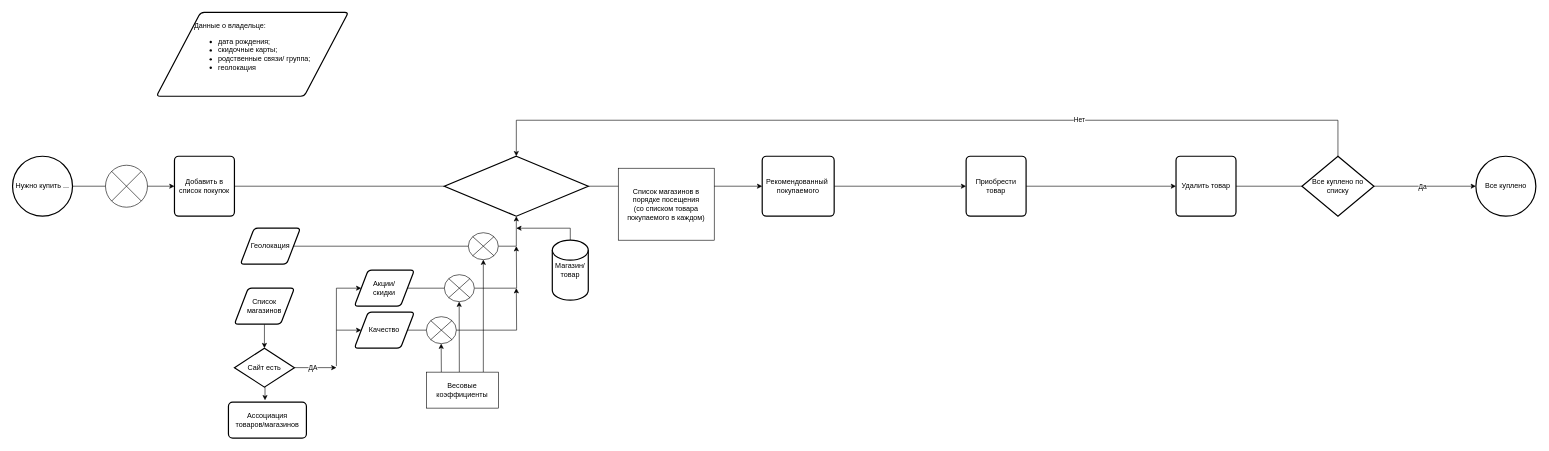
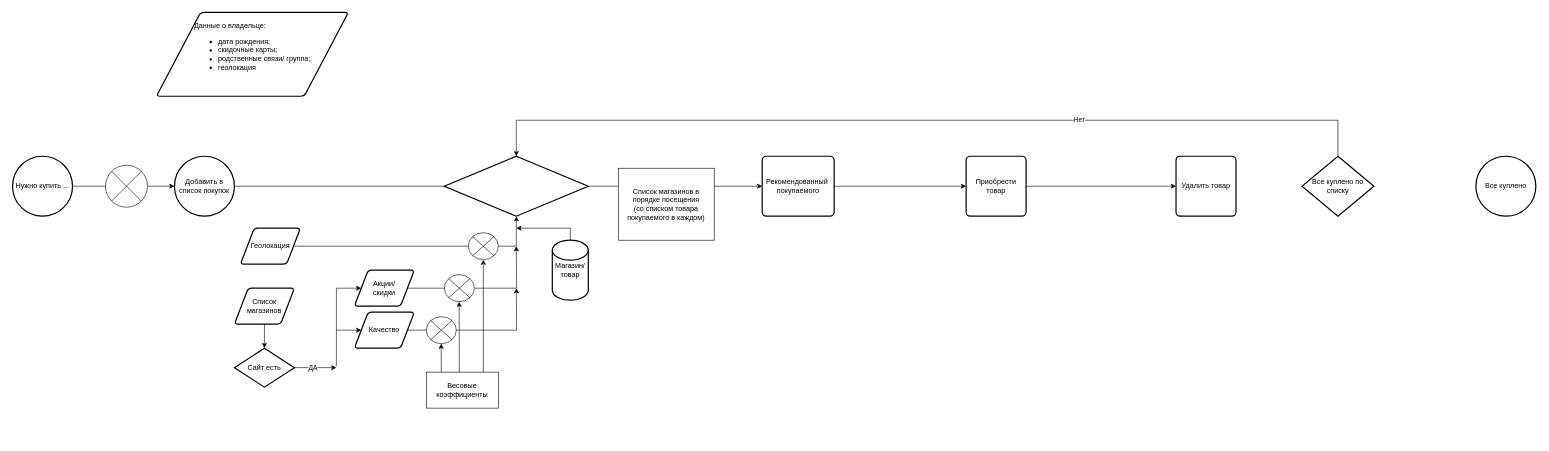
  <mxCell id="0" />
  <mxCell id="1" parent="0" />
  <mxCell id="2" style="edgeStyle=orthogonalEdgeStyle;rounded=0;orthogonalLoop=1;jettySize=auto;html=1;entryX=0;entryY=0.5;entryDx=0;entryDy=0;" edge="1" parent="1" source="3" target="6"><mxGeometry relative="1" as="geometry" /></mxCell>
  <mxCell id="3" value="&lt;font style=&quot;vertical-align: inherit&quot;&gt;&lt;font style=&quot;vertical-align: inherit&quot;&gt;&lt;font style=&quot;vertical-align: inherit&quot;&gt;&lt;font style=&quot;vertical-align: inherit&quot;&gt;Нужно купить ...&lt;/font&gt;&lt;/font&gt;&lt;/font&gt;&lt;/font&gt;" style="strokeWidth=2;html=1;shape=mxgraph.flowchart.start_2;whiteSpace=wrap;" vertex="1" parent="1"><mxGeometry x="20" y="260" width="100" height="100" as="geometry" /></mxCell>
  <mxCell id="4" value="&lt;font style=&quot;vertical-align: inherit&quot;&gt;&lt;font style=&quot;vertical-align: inherit&quot;&gt;&lt;font style=&quot;vertical-align: inherit&quot;&gt;&lt;font style=&quot;vertical-align: inherit&quot;&gt;Все куплено&lt;/font&gt;&lt;/font&gt;&lt;/font&gt;&lt;/font&gt;" style="strokeWidth=2;html=1;shape=mxgraph.flowchart.start_2;whiteSpace=wrap;" vertex="1" parent="1"><mxGeometry x="2460" y="260" width="100" height="100" as="geometry" /></mxCell>
  <mxCell id="5" style="edgeStyle=orthogonalEdgeStyle;rounded=0;orthogonalLoop=1;jettySize=auto;html=1;entryX=0;entryY=0.5;entryDx=0;entryDy=0;startArrow=none;" edge="1" parent="1" source="19" target="8"><mxGeometry relative="1" as="geometry" /></mxCell>
- <mxCell id="6" value="&lt;font style=&quot;vertical-align: inherit&quot;&gt;&lt;font style=&quot;vertical-align: inherit&quot;&gt;&lt;font style=&quot;vertical-align: inherit&quot;&gt;&lt;font style=&quot;vertical-align: inherit&quot;&gt;&lt;font style=&quot;vertical-align: inherit&quot;&gt;&lt;font style=&quot;vertical-align: inherit&quot;&gt;Добавить в список покупок&lt;/font&gt;&lt;/font&gt;&lt;/font&gt;&lt;/font&gt;&lt;/font&gt;&lt;/font&gt;" style="rounded=1;whiteSpace=wrap;html=1;absoluteArcSize=1;arcSize=14;strokeWidth=2;" vertex="1" parent="1"><mxGeometry x="290" y="260" width="100" height="100" as="geometry" /></mxCell>
+ <mxCell id="6" value="&lt;font style=&quot;vertical-align: inherit&quot;&gt;&lt;font style=&quot;vertical-align: inherit&quot;&gt;&lt;font style=&quot;vertical-align: inherit&quot;&gt;&lt;font style=&quot;vertical-align: inherit&quot;&gt;&lt;font style=&quot;vertical-align: inherit&quot;&gt;&lt;font style=&quot;vertical-align: inherit&quot;&gt;Добавить в список покупок&lt;/font&gt;&lt;/font&gt;&lt;/font&gt;&lt;/font&gt;&lt;/font&gt;&lt;/font&gt;" style="ellipse;whiteSpace=wrap;html=1;absoluteArcSize=1;arcSize=14;strokeWidth=2;" vertex="1" parent="1"><mxGeometry x="290" y="260" width="100" height="100" as="geometry" /></mxCell>
  <mxCell id="7" style="edgeStyle=orthogonalEdgeStyle;rounded=0;orthogonalLoop=1;jettySize=auto;html=1;entryX=0;entryY=0.5;entryDx=0;entryDy=0;" edge="1" parent="1" source="8" target="10"><mxGeometry relative="1" as="geometry" /></mxCell>
  <mxCell id="8" value="&lt;font style=&quot;vertical-align: inherit&quot;&gt;&lt;font style=&quot;vertical-align: inherit&quot;&gt;&lt;font style=&quot;vertical-align: inherit&quot;&gt;&lt;font style=&quot;vertical-align: inherit&quot;&gt;Рекомендованный&amp;nbsp; покупаемого&lt;/font&gt;&lt;/font&gt;&lt;/font&gt;&lt;/font&gt;" style="rounded=1;whiteSpace=wrap;html=1;absoluteArcSize=1;arcSize=14;strokeWidth=2;" vertex="1" parent="1"><mxGeometry x="1270" y="260" width="120" height="100" as="geometry" /></mxCell>
  <mxCell id="9" style="edgeStyle=orthogonalEdgeStyle;rounded=0;orthogonalLoop=1;jettySize=auto;html=1;entryX=0;entryY=0.5;entryDx=0;entryDy=0;" edge="1" parent="1" source="10" target="13"><mxGeometry relative="1" as="geometry" /></mxCell>
  <mxCell id="10" value="&lt;font style=&quot;vertical-align: inherit&quot;&gt;&lt;font style=&quot;vertical-align: inherit&quot;&gt;Приобрести товар&lt;/font&gt;&lt;/font&gt;" style="rounded=1;whiteSpace=wrap;html=1;absoluteArcSize=1;arcSize=14;strokeWidth=2;" vertex="1" parent="1"><mxGeometry x="1610" y="260" width="100" height="100" as="geometry" /></mxCell>
- <mxCell id="11" style="edgeStyle=orthogonalEdgeStyle;rounded=0;orthogonalLoop=1;jettySize=auto;html=1;entryX=0;entryY=0.5;entryDx=0;entryDy=0;entryPerimeter=0;" edge="1" parent="1" source="13" target="4"><mxGeometry relative="1" as="geometry" /></mxCell>
- <mxCell id="12" value="&lt;font style=&quot;vertical-align: inherit&quot;&gt;&lt;font style=&quot;vertical-align: inherit&quot;&gt;Да&lt;/font&gt;&lt;/font&gt;" style="edgeLabel;html=1;align=center;verticalAlign=middle;resizable=0;points=[];" vertex="1" connectable="0" parent="11"><mxGeometry x="0.741" relative="1" as="geometry"><mxPoint x="-38" as="offset" /></mxGeometry></mxCell>
  <mxCell id="13" value="&lt;font style=&quot;vertical-align: inherit&quot;&gt;&lt;font style=&quot;vertical-align: inherit&quot;&gt;&lt;font style=&quot;vertical-align: inherit&quot;&gt;&lt;font style=&quot;vertical-align: inherit&quot;&gt;Удалить товар&lt;/font&gt;&lt;/font&gt;&lt;/font&gt;&lt;/font&gt;" style="rounded=1;whiteSpace=wrap;html=1;absoluteArcSize=1;arcSize=14;strokeWidth=2;" vertex="1" parent="1"><mxGeometry x="1960" y="260" width="100" height="100" as="geometry" /></mxCell>
  <mxCell id="14" value="&lt;div style=&quot;text-align: left&quot;&gt;&lt;span&gt;&lt;font style=&quot;vertical-align: inherit&quot;&gt;&lt;font style=&quot;vertical-align: inherit&quot;&gt;&lt;font style=&quot;vertical-align: inherit&quot;&gt;&lt;font style=&quot;vertical-align: inherit&quot;&gt;&lt;font style=&quot;vertical-align: inherit&quot;&gt;&lt;font style=&quot;vertical-align: inherit&quot;&gt;Данные о владельце:&lt;/font&gt;&lt;/font&gt;&lt;/font&gt;&lt;/font&gt;&lt;/font&gt;&lt;/font&gt;&lt;/span&gt;&lt;/div&gt;&lt;font style=&quot;vertical-align: inherit&quot;&gt;&lt;div style=&quot;text-align: left&quot;&gt;&lt;ul&gt;&lt;li&gt;&lt;span&gt;&lt;font style=&quot;vertical-align: inherit&quot;&gt;&lt;font style=&quot;vertical-align: inherit&quot;&gt;&lt;font style=&quot;vertical-align: inherit&quot;&gt;&lt;font style=&quot;vertical-align: inherit&quot;&gt;&lt;font style=&quot;vertical-align: inherit&quot;&gt;&lt;font style=&quot;vertical-align: inherit&quot;&gt;&lt;font style=&quot;vertical-align: inherit&quot;&gt;&lt;font style=&quot;vertical-align: inherit&quot;&gt;дата рождения;&lt;/font&gt;&lt;/font&gt;&lt;/font&gt;&lt;/font&gt;&lt;/font&gt;&lt;/font&gt;&lt;/font&gt;&lt;/font&gt;&lt;/span&gt;&lt;/li&gt;&lt;li&gt;&lt;font style=&quot;vertical-align: inherit&quot;&gt;&lt;font style=&quot;vertical-align: inherit&quot;&gt;&lt;font style=&quot;vertical-align: inherit&quot;&gt;&lt;font style=&quot;vertical-align: inherit&quot;&gt;&lt;font style=&quot;vertical-align: inherit&quot;&gt;&lt;font style=&quot;vertical-align: inherit&quot;&gt;&lt;font style=&quot;vertical-align: inherit&quot;&gt;&lt;font style=&quot;vertical-align: inherit&quot;&gt;скидочные карты;&lt;/font&gt;&lt;/font&gt;&lt;/font&gt;&lt;/font&gt;&lt;/font&gt;&lt;/font&gt;&lt;/font&gt;&lt;/font&gt;&lt;/li&gt;&lt;li&gt;&lt;font style=&quot;vertical-align: inherit&quot;&gt;&lt;font style=&quot;vertical-align: inherit&quot;&gt;&lt;font style=&quot;vertical-align: inherit&quot;&gt;&lt;font style=&quot;vertical-align: inherit&quot;&gt;&lt;font style=&quot;vertical-align: inherit&quot;&gt;&lt;font style=&quot;vertical-align: inherit&quot;&gt;&lt;font style=&quot;vertical-align: inherit&quot;&gt;&lt;font style=&quot;vertical-align: inherit&quot;&gt;&lt;font style=&quot;vertical-align: inherit&quot;&gt;&lt;font style=&quot;vertical-align: inherit&quot;&gt;&lt;font style=&quot;vertical-align: inherit&quot;&gt;&lt;font style=&quot;vertical-align: inherit&quot;&gt;родственные связи/&lt;/font&gt;&lt;/font&gt;&lt;/font&gt;&lt;/font&gt;&lt;/font&gt;&lt;/font&gt;&lt;/font&gt;&lt;/font&gt;&lt;/font&gt;&lt;/font&gt;&lt;/font&gt;&lt;/font&gt;&lt;font style=&quot;vertical-align: inherit&quot;&gt;&lt;font style=&quot;vertical-align: inherit&quot;&gt;&lt;font style=&quot;vertical-align: inherit&quot;&gt;&lt;font style=&quot;vertical-align: inherit&quot;&gt; группа;&lt;/font&gt;&lt;/font&gt;&lt;/font&gt;&lt;/font&gt;&lt;/li&gt;&lt;li&gt;&lt;font style=&quot;vertical-align: inherit&quot;&gt;&lt;font style=&quot;vertical-align: inherit&quot;&gt;&lt;font style=&quot;vertical-align: inherit&quot;&gt;&lt;font style=&quot;vertical-align: inherit&quot;&gt;&lt;font style=&quot;vertical-align: inherit&quot;&gt;&lt;font style=&quot;vertical-align: inherit&quot;&gt;геолокация&lt;/font&gt;&lt;/font&gt;&lt;/font&gt;&lt;/font&gt;&lt;/font&gt;&lt;/font&gt;&lt;/li&gt;&lt;/ul&gt;&lt;/div&gt;&lt;font style=&quot;vertical-align: inherit&quot;&gt;&lt;div style=&quot;text-align: left&quot;&gt;&lt;br&gt;&lt;/div&gt;&lt;/font&gt;&lt;/font&gt;" style="shape=parallelogram;html=1;strokeWidth=2;perimeter=parallelogramPerimeter;whiteSpace=wrap;rounded=1;arcSize=12;size=0.23;" vertex="1" parent="1"><mxGeometry x="260" y="20" width="320" height="140" as="geometry" /></mxCell>
  <mxCell id="15" value="" style="verticalLabelPosition=bottom;verticalAlign=top;html=1;shape=mxgraph.flowchart.or;" vertex="1" parent="1"><mxGeometry x="175" y="275" width="70" height="70" as="geometry" /></mxCell>
  <mxCell id="16" style="edgeStyle=orthogonalEdgeStyle;rounded=0;orthogonalLoop=1;jettySize=auto;html=1;entryX=0.5;entryY=0;entryDx=0;entryDy=0;entryPerimeter=0;" edge="1" parent="1" source="18" target="19"><mxGeometry relative="1" as="geometry"><mxPoint x="2190" y="140" as="targetPoint" /><Array as="points"><mxPoint x="2230" y="200" /><mxPoint x="860" y="200" /></Array></mxGeometry></mxCell>
  <mxCell id="17" value="&lt;font style=&quot;vertical-align: inherit&quot;&gt;&lt;font style=&quot;vertical-align: inherit&quot;&gt;Нет&lt;/font&gt;&lt;/font&gt;" style="edgeLabel;html=1;align=center;verticalAlign=middle;resizable=0;points=[];" vertex="1" connectable="0" parent="16"><mxGeometry x="-0.34" y="-2" relative="1" as="geometry"><mxPoint as="offset" /></mxGeometry></mxCell>
  <mxCell id="18" value="&lt;font style=&quot;vertical-align: inherit&quot;&gt;&lt;font style=&quot;vertical-align: inherit&quot;&gt;&lt;font style=&quot;vertical-align: inherit&quot;&gt;&lt;font style=&quot;vertical-align: inherit&quot;&gt;Все куплено по списку&lt;/font&gt;&lt;/font&gt;&lt;/font&gt;&lt;/font&gt;" style="strokeWidth=2;html=1;shape=mxgraph.flowchart.decision;whiteSpace=wrap;" vertex="1" parent="1"><mxGeometry x="2170" y="260" width="120" height="100" as="geometry" /></mxCell>
  <mxCell id="19" value="" style="strokeWidth=2;html=1;shape=mxgraph.flowchart.decision;whiteSpace=wrap;" vertex="1" parent="1"><mxGeometry x="740" y="260" width="240" height="100" as="geometry" /></mxCell>
  <mxCell id="20" value="" style="edgeStyle=orthogonalEdgeStyle;rounded=0;orthogonalLoop=1;jettySize=auto;html=1;entryX=0;entryY=0.5;entryDx=0;entryDy=0;endArrow=none;" edge="1" parent="1" source="6" target="19"><mxGeometry relative="1" as="geometry"><mxPoint x="640" y="310" as="sourcePoint" /><mxPoint x="1270" y="310" as="targetPoint" /></mxGeometry></mxCell>
  <mxCell id="21" style="edgeStyle=orthogonalEdgeStyle;rounded=0;orthogonalLoop=1;jettySize=auto;html=1;exitX=1;exitY=0.5;exitDx=0;exitDy=0;startArrow=none;" edge="1" parent="1" source="30" target="19"><mxGeometry relative="1" as="geometry"><Array as="points"><mxPoint x="860" y="410" /></Array></mxGeometry></mxCell>
  <mxCell id="22" value="Геолокация" style="shape=parallelogram;html=1;strokeWidth=2;perimeter=parallelogramPerimeter;whiteSpace=wrap;rounded=1;arcSize=12;size=0.23;" vertex="1" parent="1"><mxGeometry x="400" y="380" width="100" height="60" as="geometry" /></mxCell>
  <mxCell id="23" style="edgeStyle=orthogonalEdgeStyle;rounded=0;orthogonalLoop=1;jettySize=auto;html=1;exitX=1;exitY=0.5;exitDx=0;exitDy=0;startArrow=none;" edge="1" parent="1" source="27"><mxGeometry relative="1" as="geometry"><mxPoint x="860" y="410" as="targetPoint" /></mxGeometry></mxCell>
  <mxCell id="24" value="Акции/&lt;br&gt;скидки" style="shape=parallelogram;html=1;strokeWidth=2;perimeter=parallelogramPerimeter;whiteSpace=wrap;rounded=1;arcSize=12;size=0.23;" vertex="1" parent="1"><mxGeometry x="590" y="450" width="100" height="60" as="geometry" /></mxCell>
  <mxCell id="25" style="edgeStyle=orthogonalEdgeStyle;rounded=0;orthogonalLoop=1;jettySize=auto;html=1;" edge="1" parent="1" source="26"><mxGeometry relative="1" as="geometry"><mxPoint x="860" y="480" as="targetPoint" /></mxGeometry></mxCell>
  <mxCell id="26" value="Качество" style="shape=parallelogram;html=1;strokeWidth=2;perimeter=parallelogramPerimeter;whiteSpace=wrap;rounded=1;arcSize=12;size=0.23;" vertex="1" parent="1"><mxGeometry x="590" y="520" width="100" height="60" as="geometry" /></mxCell>
  <mxCell id="27" value="" style="verticalLabelPosition=bottom;verticalAlign=top;html=1;shape=mxgraph.flowchart.or;" vertex="1" parent="1"><mxGeometry x="740" y="457.5" width="50" height="45" as="geometry" /></mxCell>
  <mxCell id="28" value="" style="edgeStyle=orthogonalEdgeStyle;rounded=0;orthogonalLoop=1;jettySize=auto;html=1;exitX=1;exitY=0.5;exitDx=0;exitDy=0;endArrow=none;" edge="1" parent="1" source="24" target="27"><mxGeometry relative="1" as="geometry"><mxPoint x="860" y="410" as="targetPoint" /><mxPoint x="728.5" y="480" as="sourcePoint" /></mxGeometry></mxCell>
  <mxCell id="29" value="" style="verticalLabelPosition=bottom;verticalAlign=top;html=1;shape=mxgraph.flowchart.or;" vertex="1" parent="1"><mxGeometry x="710" y="527.5" width="50" height="45" as="geometry" /></mxCell>
  <mxCell id="30" value="" style="verticalLabelPosition=bottom;verticalAlign=top;html=1;shape=mxgraph.flowchart.or;" vertex="1" parent="1"><mxGeometry x="780" y="387.5" width="50" height="45" as="geometry" /></mxCell>
  <mxCell id="31" value="" style="edgeStyle=orthogonalEdgeStyle;rounded=0;orthogonalLoop=1;jettySize=auto;html=1;exitX=1;exitY=0.5;exitDx=0;exitDy=0;endArrow=none;" edge="1" parent="1" source="22" target="30"><mxGeometry relative="1" as="geometry"><mxPoint x="728.5" y="410" as="sourcePoint" /><mxPoint x="860" y="360" as="targetPoint" /><Array as="points" /></mxGeometry></mxCell>
  <mxCell id="32" value="" style="endArrow=classic;html=1;rounded=0;entryX=0.5;entryY=1;entryDx=0;entryDy=0;entryPerimeter=0;" edge="1" parent="1" target="30"><mxGeometry width="50" height="50" relative="1" as="geometry"><mxPoint x="805" y="620" as="sourcePoint" /><mxPoint x="760" y="440" as="targetPoint" /><Array as="points" /></mxGeometry></mxCell>
  <mxCell id="33" value="" style="endArrow=classic;html=1;rounded=0;entryX=0.5;entryY=1;entryDx=0;entryDy=0;entryPerimeter=0;" edge="1" parent="1"><mxGeometry width="50" height="50" relative="1" as="geometry"><mxPoint x="765" y="620" as="sourcePoint" /><mxPoint x="764.71" y="502.5" as="targetPoint" /><Array as="points" /></mxGeometry></mxCell>
  <mxCell id="34" value="" style="endArrow=classic;html=1;rounded=0;entryX=0.5;entryY=1;entryDx=0;entryDy=0;entryPerimeter=0;" edge="1" parent="1"><mxGeometry width="50" height="50" relative="1" as="geometry"><mxPoint x="735" y="620" as="sourcePoint" /><mxPoint x="734.71" y="572.5" as="targetPoint" /><Array as="points" /></mxGeometry></mxCell>
  <mxCell id="35" value="Весовые коэффициенты" style="rounded=0;whiteSpace=wrap;html=1;" vertex="1" parent="1"><mxGeometry x="710" y="620" width="120" height="60" as="geometry" /></mxCell>
  <mxCell id="36" value="Список магазинов в порядке посещения&lt;br&gt;(со списком товара покупаемого в каждом)" style="rounded=0;whiteSpace=wrap;html=1;" vertex="1" parent="1"><mxGeometry x="1030" y="280" width="160" height="120" as="geometry" /></mxCell>
  <mxCell id="37" style="edgeStyle=orthogonalEdgeStyle;rounded=0;orthogonalLoop=1;jettySize=auto;html=1;" edge="1" parent="1" source="38"><mxGeometry relative="1" as="geometry"><mxPoint x="860" y="380" as="targetPoint" /><Array as="points"><mxPoint x="950" y="380" /><mxPoint x="860" y="380" /></Array></mxGeometry></mxCell>
  <mxCell id="38" value="Магазин/товар" style="strokeWidth=2;html=1;shape=mxgraph.flowchart.database;whiteSpace=wrap;" vertex="1" parent="1"><mxGeometry x="920" y="400" width="60" height="100" as="geometry" /></mxCell>
  <mxCell id="39" style="edgeStyle=orthogonalEdgeStyle;rounded=0;orthogonalLoop=1;jettySize=auto;html=1;entryX=0.5;entryY=0;entryDx=0;entryDy=0;entryPerimeter=0;" edge="1" parent="1" source="40" target="44"><mxGeometry relative="1" as="geometry" /></mxCell>
  <mxCell id="40" value="Список&lt;br&gt;магазинов" style="shape=parallelogram;html=1;strokeWidth=2;perimeter=parallelogramPerimeter;whiteSpace=wrap;rounded=1;arcSize=12;size=0.23;" vertex="1" parent="1"><mxGeometry x="390" y="480" width="100" height="60" as="geometry" /></mxCell>
  <mxCell id="41" style="edgeStyle=orthogonalEdgeStyle;rounded=0;orthogonalLoop=1;jettySize=auto;html=1;" edge="1" parent="1" source="44"><mxGeometry relative="1" as="geometry"><mxPoint x="560" y="612.5" as="targetPoint" /></mxGeometry></mxCell>
  <mxCell id="42" value="ДА" style="edgeLabel;html=1;align=center;verticalAlign=middle;resizable=0;points=[];" vertex="1" connectable="0" parent="41"><mxGeometry x="-0.163" relative="1" as="geometry"><mxPoint as="offset" /></mxGeometry></mxCell>
- <mxCell id="43" style="edgeStyle=orthogonalEdgeStyle;rounded=0;orthogonalLoop=1;jettySize=auto;html=1;exitX=0.5;exitY=1;exitDx=0;exitDy=0;exitPerimeter=0;entryX=0.469;entryY=-0.051;entryDx=0;entryDy=0;entryPerimeter=0;" edge="1" parent="1" source="44" target="45"><mxGeometry relative="1" as="geometry" /></mxCell>
  <mxCell id="44" value="Сайт есть" style="strokeWidth=2;html=1;shape=mxgraph.flowchart.decision;whiteSpace=wrap;" vertex="1" parent="1"><mxGeometry x="390" y="580" width="100" height="65" as="geometry" /></mxCell>
- <mxCell id="45" value="Ассоциация&lt;br&gt;товаров/магазинов" style="rounded=1;whiteSpace=wrap;html=1;absoluteArcSize=1;arcSize=14;strokeWidth=2;" vertex="1" parent="1"><mxGeometry x="380" y="670" width="130" height="60" as="geometry" /></mxCell>
  <mxCell id="46" value="" style="endArrow=classic;html=1;rounded=0;entryX=0;entryY=0.5;entryDx=0;entryDy=0;" edge="1" parent="1" target="24"><mxGeometry width="50" height="50" relative="1" as="geometry"><mxPoint x="560" y="610" as="sourcePoint" /><mxPoint x="600" y="470" as="targetPoint" /><Array as="points"><mxPoint x="560" y="480" /></Array></mxGeometry></mxCell>
  <mxCell id="47" value="" style="endArrow=classic;html=1;rounded=0;entryX=0;entryY=0.5;entryDx=0;entryDy=0;" edge="1" parent="1" target="26"><mxGeometry width="50" height="50" relative="1" as="geometry"><mxPoint x="560" y="550" as="sourcePoint" /><mxPoint x="600" y="470" as="targetPoint" /></mxGeometry></mxCell>
